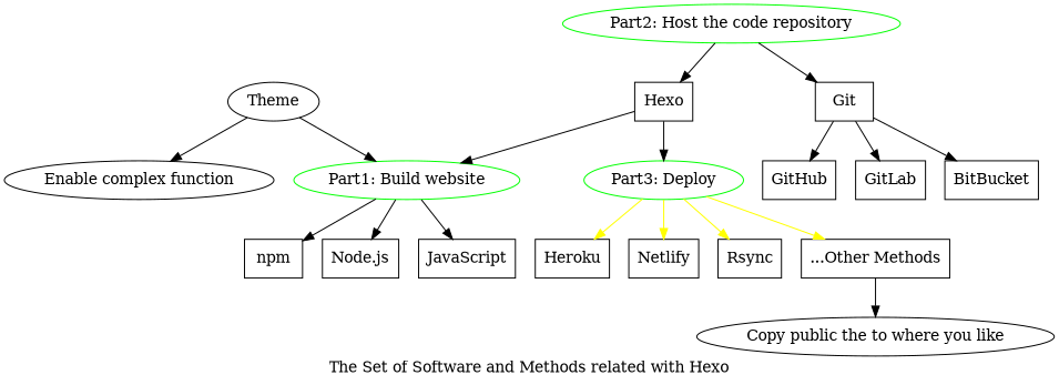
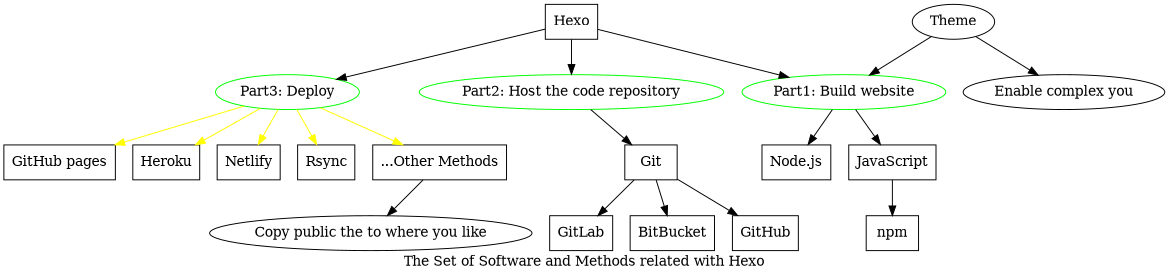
  digraph {
    label="The Set of Software and Methods related with Hexo"
    node [shape=record]
    n1 [label=Hexo]
    n2 [color=green label="Part1: Build website" shape=ellipse]
    n3 [color=green label="Part2: Host the code repository" shape=ellipse]
    n4 [color=green label="Part3: Deploy" shape=ellipse]
    n5 [label=npm]
    n6 [label="Node.js"]
    n7 [label=JavaScript]
    n8 [label=Git]
+   n9 [label="GitHub pages"]
    n10 [label=Heroku]
    n11 [label=Netlify]
    n12 [label=Rsync]
    n13 [label="...Other Methods"]
    n14 [label=Theme shape=ellipse]
-   n15 [label="Enable complex function" shape=ellipse]
+   n15 [label="Enable complex you" shape=ellipse]
    n16 [label=GitHub]
    n17 [label=GitLab]
    n18 [label=BitBucket]
    n19 [label="Copy public the to where you like" shape=ellipse]
    n1 -> n2
-   n3 -> n1
+   n1 -> n3
    n1 -> n4
-   n2 -> n5
+   n7 -> n5
    n2 -> n6
    n2 -> n7
    n3 -> n8
+   n4 -> n9 [color="#FFFF00"]
    n4 -> n10 [color="#FFFF00"]
    n4 -> n11 [color="#FFFF00"]
    n4 -> n12 [color="#FFFF00"]
    n4 -> n13 [color="#FFFF00"]
    n8 -> n16
    n8 -> n17
    n8 -> n18
    n13 -> n19
    n14 -> n2
    n14 -> n15
  }
